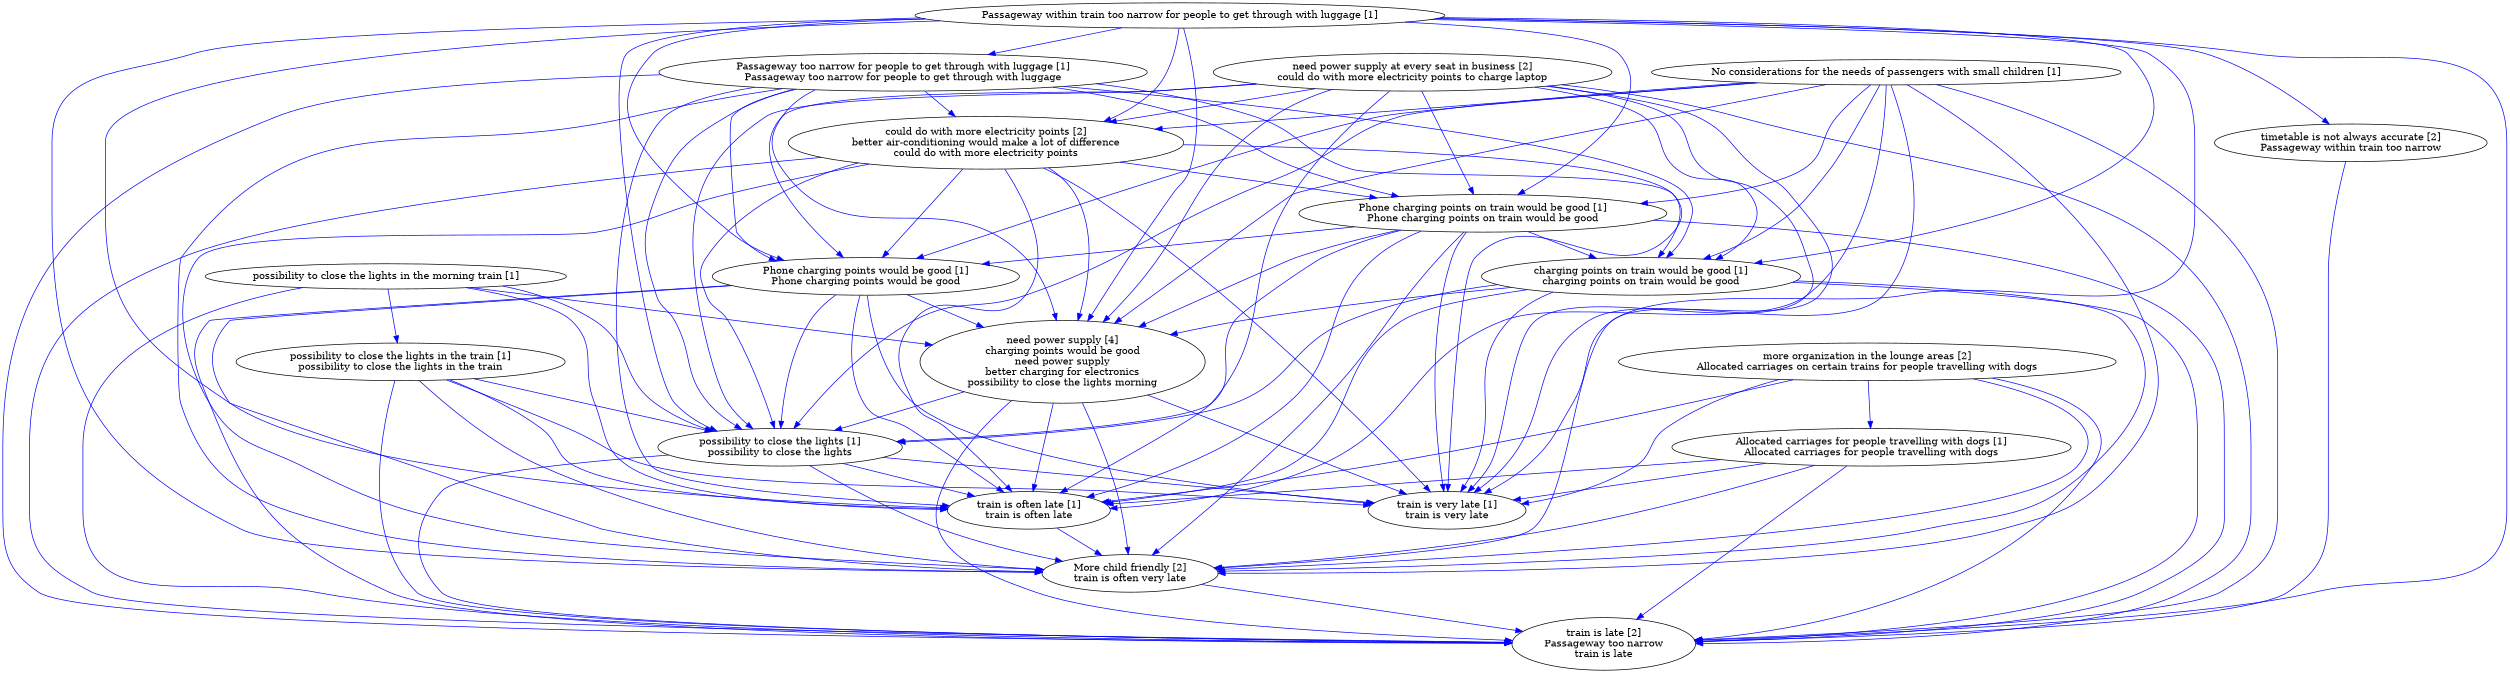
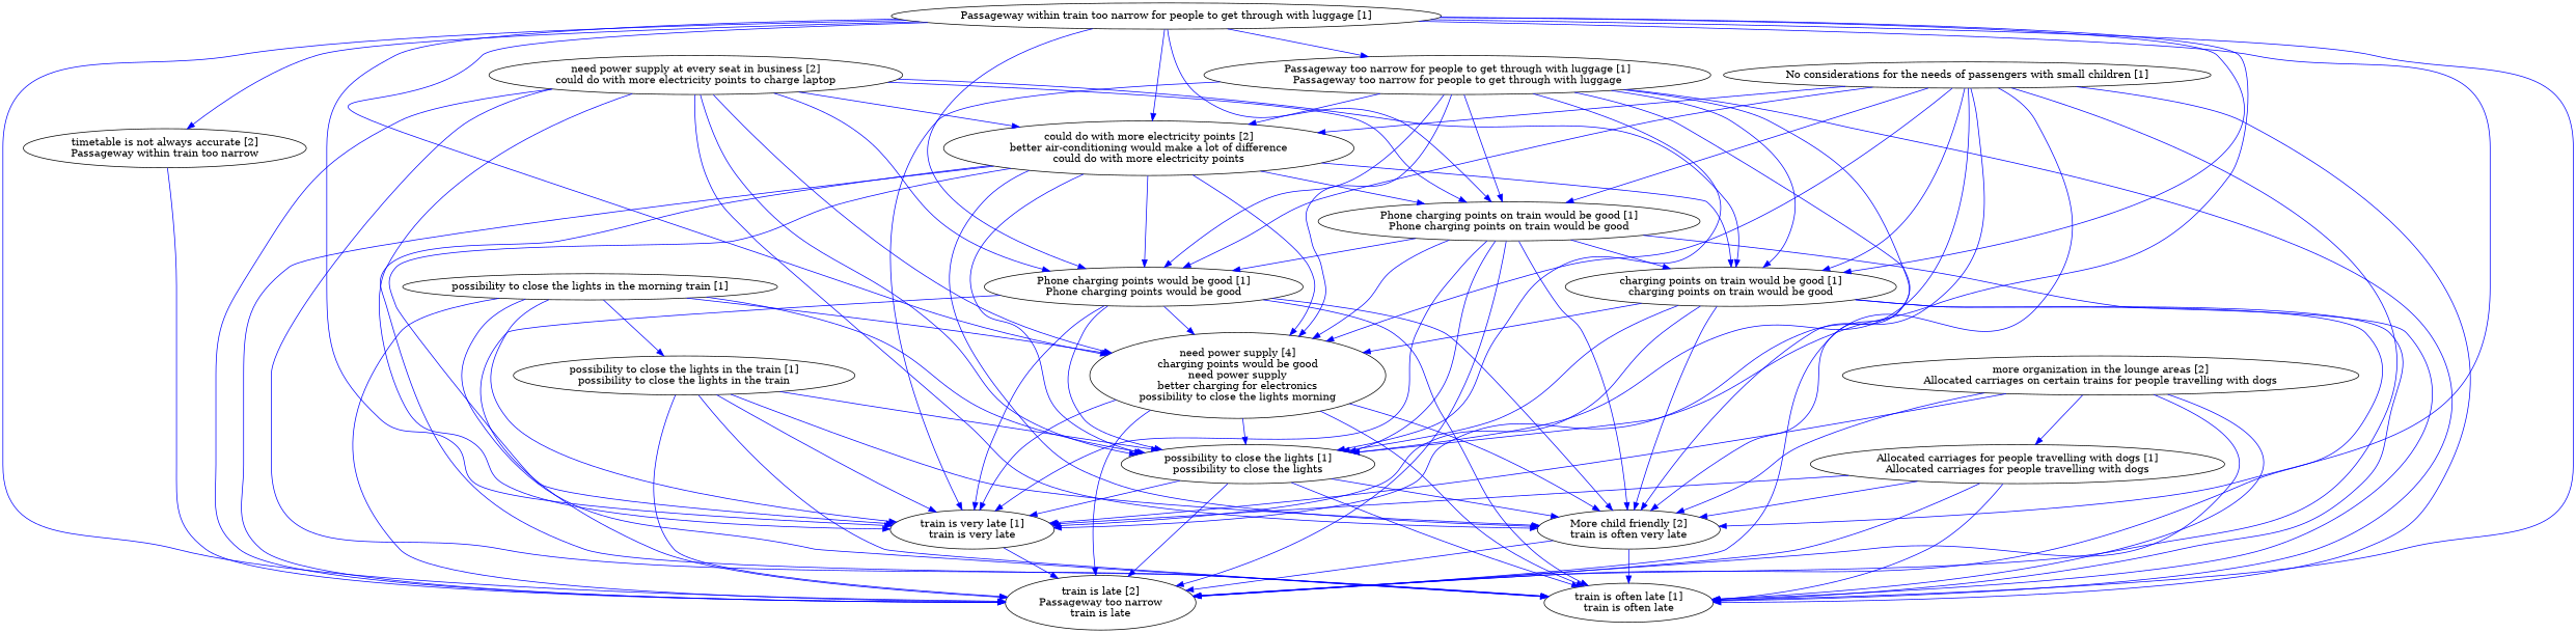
  digraph {
    edge [color=blue]
    "could do with more electricity points [2]\nbetter air-conditioning would make a lot of difference\ncould do with more electricity points"
    "need power supply [4]\ncharging points would be good\nneed power supply\nbetter charging for electronics\npossibility to close the lights morning"
    "More child friendly [2]\ntrain is often very late"
    "train is late [2]\nPassageway too narrow\ntrain is late"
    "Phone charging points on train would be good [1]\nPhone charging points on train would be good"
    "Phone charging points would be good [1]\nPhone charging points would be good"
    "charging points on train would be good [1]\ncharging points on train would be good"
    "possibility to close the lights [1]\npossibility to close the lights"
    "train is often late [1]\ntrain is often late"
    "train is very late [1]\ntrain is very late"
    "timetable is not always accurate [2]\nPassageway within train too narrow"
    "need power supply at every seat in business [2]\ncould do with more electricity points to charge laptop"
    "more organization in the lounge areas [2]\nAllocated carriages on certain trains for people travelling with dogs"
    "Allocated carriages for people travelling with dogs [1]\nAllocated carriages for people travelling with dogs"
    "No considerations for the needs of passengers with small children [1]"
    "Passageway within train too narrow for people to get through with luggage [1]"
    "Passageway too narrow for people to get through with luggage [1]\nPassageway too narrow for people to get through with luggage"
    "possibility to close the lights in the morning train [1]"
    "possibility to close the lights in the train [1]\npossibility to close the lights in the train"
    "could do with more electricity points [2]\nbetter air-conditioning would make a lot of difference\ncould do with more electricity points" -> "need power supply [4]\ncharging points would be good\nneed power supply\nbetter charging for electronics\npossibility to close the lights morning"
    "could do with more electricity points [2]\nbetter air-conditioning would make a lot of difference\ncould do with more electricity points" -> "More child friendly [2]\ntrain is often very late"
    "could do with more electricity points [2]\nbetter air-conditioning would make a lot of difference\ncould do with more electricity points" -> "train is late [2]\nPassageway too narrow\ntrain is late"
    "could do with more electricity points [2]\nbetter air-conditioning would make a lot of difference\ncould do with more electricity points" -> "Phone charging points on train would be good [1]\nPhone charging points on train would be good"
    "could do with more electricity points [2]\nbetter air-conditioning would make a lot of difference\ncould do with more electricity points" -> "Phone charging points would be good [1]\nPhone charging points would be good"
    "could do with more electricity points [2]\nbetter air-conditioning would make a lot of difference\ncould do with more electricity points" -> "charging points on train would be good [1]\ncharging points on train would be good"
    "could do with more electricity points [2]\nbetter air-conditioning would make a lot of difference\ncould do with more electricity points" -> "possibility to close the lights [1]\npossibility to close the lights"
    "could do with more electricity points [2]\nbetter air-conditioning would make a lot of difference\ncould do with more electricity points" -> "train is often late [1]\ntrain is often late"
    "could do with more electricity points [2]\nbetter air-conditioning would make a lot of difference\ncould do with more electricity points" -> "train is very late [1]\ntrain is very late"
    "need power supply [4]\ncharging points would be good\nneed power supply\nbetter charging for electronics\npossibility to close the lights morning" -> "More child friendly [2]\ntrain is often very late"
    "need power supply [4]\ncharging points would be good\nneed power supply\nbetter charging for electronics\npossibility to close the lights morning" -> "train is late [2]\nPassageway too narrow\ntrain is late"
    "need power supply [4]\ncharging points would be good\nneed power supply\nbetter charging for electronics\npossibility to close the lights morning" -> "possibility to close the lights [1]\npossibility to close the lights"
    "need power supply [4]\ncharging points would be good\nneed power supply\nbetter charging for electronics\npossibility to close the lights morning" -> "train is often late [1]\ntrain is often late"
    "need power supply [4]\ncharging points would be good\nneed power supply\nbetter charging for electronics\npossibility to close the lights morning" -> "train is very late [1]\ntrain is very late"
    "More child friendly [2]\ntrain is often very late" -> "train is late [2]\nPassageway too narrow\ntrain is late"
-   "train is often late [1]\ntrain is often late" -> "More child friendly [2]\ntrain is often very late"
+   "More child friendly [2]\ntrain is often very late" -> "train is often late [1]\ntrain is often late"
    "Phone charging points on train would be good [1]\nPhone charging points on train would be good" -> "need power supply [4]\ncharging points would be good\nneed power supply\nbetter charging for electronics\npossibility to close the lights morning"
    "Phone charging points on train would be good [1]\nPhone charging points on train would be good" -> "More child friendly [2]\ntrain is often very late"
    "Phone charging points on train would be good [1]\nPhone charging points on train would be good" -> "train is late [2]\nPassageway too narrow\ntrain is late"
    "Phone charging points on train would be good [1]\nPhone charging points on train would be good" -> "Phone charging points would be good [1]\nPhone charging points would be good"
    "Phone charging points on train would be good [1]\nPhone charging points on train would be good" -> "charging points on train would be good [1]\ncharging points on train would be good"
    "Phone charging points on train would be good [1]\nPhone charging points on train would be good" -> "possibility to close the lights [1]\npossibility to close the lights"
    "Phone charging points on train would be good [1]\nPhone charging points on train would be good" -> "train is often late [1]\ntrain is often late"
    "Phone charging points on train would be good [1]\nPhone charging points on train would be good" -> "train is very late [1]\ntrain is very late"
    "Phone charging points would be good [1]\nPhone charging points would be good" -> "need power supply [4]\ncharging points would be good\nneed power supply\nbetter charging for electronics\npossibility to close the lights morning"
    "Phone charging points would be good [1]\nPhone charging points would be good" -> "More child friendly [2]\ntrain is often very late"
    "Phone charging points would be good [1]\nPhone charging points would be good" -> "train is late [2]\nPassageway too narrow\ntrain is late"
    "Phone charging points would be good [1]\nPhone charging points would be good" -> "possibility to close the lights [1]\npossibility to close the lights"
    "Phone charging points would be good [1]\nPhone charging points would be good" -> "train is often late [1]\ntrain is often late"
    "Phone charging points would be good [1]\nPhone charging points would be good" -> "train is very late [1]\ntrain is very late"
    "charging points on train would be good [1]\ncharging points on train would be good" -> "need power supply [4]\ncharging points would be good\nneed power supply\nbetter charging for electronics\npossibility to close the lights morning"
    "charging points on train would be good [1]\ncharging points on train would be good" -> "More child friendly [2]\ntrain is often very late"
    "charging points on train would be good [1]\ncharging points on train would be good" -> "train is late [2]\nPassageway too narrow\ntrain is late"
    "charging points on train would be good [1]\ncharging points on train would be good" -> "possibility to close the lights [1]\npossibility to close the lights"
    "charging points on train would be good [1]\ncharging points on train would be good" -> "train is often late [1]\ntrain is often late"
    "charging points on train would be good [1]\ncharging points on train would be good" -> "train is very late [1]\ntrain is very late"
    "possibility to close the lights [1]\npossibility to close the lights" -> "More child friendly [2]\ntrain is often very late"
    "possibility to close the lights [1]\npossibility to close the lights" -> "train is late [2]\nPassageway too narrow\ntrain is late"
    "possibility to close the lights [1]\npossibility to close the lights" -> "train is often late [1]\ntrain is often late"
    "possibility to close the lights [1]\npossibility to close the lights" -> "train is very late [1]\ntrain is very late"
+   "train is very late [1]\ntrain is very late" -> "train is late [2]\nPassageway too narrow\ntrain is late"
    "timetable is not always accurate [2]\nPassageway within train too narrow" -> "train is late [2]\nPassageway too narrow\ntrain is late"
    "need power supply at every seat in business [2]\ncould do with more electricity points to charge laptop" -> "could do with more electricity points [2]\nbetter air-conditioning would make a lot of difference\ncould do with more electricity points"
    "need power supply at every seat in business [2]\ncould do with more electricity points to charge laptop" -> "need power supply [4]\ncharging points would be good\nneed power supply\nbetter charging for electronics\npossibility to close the lights morning"
    "need power supply at every seat in business [2]\ncould do with more electricity points to charge laptop" -> "More child friendly [2]\ntrain is often very late"
    "need power supply at every seat in business [2]\ncould do with more electricity points to charge laptop" -> "train is late [2]\nPassageway too narrow\ntrain is late"
    "need power supply at every seat in business [2]\ncould do with more electricity points to charge laptop" -> "Phone charging points on train would be good [1]\nPhone charging points on train would be good"
    "need power supply at every seat in business [2]\ncould do with more electricity points to charge laptop" -> "Phone charging points would be good [1]\nPhone charging points would be good"
    "need power supply at every seat in business [2]\ncould do with more electricity points to charge laptop" -> "charging points on train would be good [1]\ncharging points on train would be good"
    "need power supply at every seat in business [2]\ncould do with more electricity points to charge laptop" -> "possibility to close the lights [1]\npossibility to close the lights"
    "need power supply at every seat in business [2]\ncould do with more electricity points to charge laptop" -> "train is often late [1]\ntrain is often late"
    "need power supply at every seat in business [2]\ncould do with more electricity points to charge laptop" -> "train is very late [1]\ntrain is very late"
    "more organization in the lounge areas [2]\nAllocated carriages on certain trains for people travelling with dogs" -> "More child friendly [2]\ntrain is often very late"
    "more organization in the lounge areas [2]\nAllocated carriages on certain trains for people travelling with dogs" -> "train is late [2]\nPassageway too narrow\ntrain is late"
    "more organization in the lounge areas [2]\nAllocated carriages on certain trains for people travelling with dogs" -> "train is often late [1]\ntrain is often late"
    "more organization in the lounge areas [2]\nAllocated carriages on certain trains for people travelling with dogs" -> "train is very late [1]\ntrain is very late"
    "more organization in the lounge areas [2]\nAllocated carriages on certain trains for people travelling with dogs" -> "Allocated carriages for people travelling with dogs [1]\nAllocated carriages for people travelling with dogs"
    "Allocated carriages for people travelling with dogs [1]\nAllocated carriages for people travelling with dogs" -> "More child friendly [2]\ntrain is often very late"
    "Allocated carriages for people travelling with dogs [1]\nAllocated carriages for people travelling with dogs" -> "train is late [2]\nPassageway too narrow\ntrain is late"
    "Allocated carriages for people travelling with dogs [1]\nAllocated carriages for people travelling with dogs" -> "train is often late [1]\ntrain is often late"
    "Allocated carriages for people travelling with dogs [1]\nAllocated carriages for people travelling with dogs" -> "train is very late [1]\ntrain is very late"
    "No considerations for the needs of passengers with small children [1]" -> "could do with more electricity points [2]\nbetter air-conditioning would make a lot of difference\ncould do with more electricity points"
    "No considerations for the needs of passengers with small children [1]" -> "need power supply [4]\ncharging points would be good\nneed power supply\nbetter charging for electronics\npossibility to close the lights morning"
    "No considerations for the needs of passengers with small children [1]" -> "More child friendly [2]\ntrain is often very late"
    "No considerations for the needs of passengers with small children [1]" -> "train is late [2]\nPassageway too narrow\ntrain is late"
    "No considerations for the needs of passengers with small children [1]" -> "Phone charging points on train would be good [1]\nPhone charging points on train would be good"
    "No considerations for the needs of passengers with small children [1]" -> "Phone charging points would be good [1]\nPhone charging points would be good"
    "No considerations for the needs of passengers with small children [1]" -> "charging points on train would be good [1]\ncharging points on train would be good"
    "No considerations for the needs of passengers with small children [1]" -> "possibility to close the lights [1]\npossibility to close the lights"
    "No considerations for the needs of passengers with small children [1]" -> "train is often late [1]\ntrain is often late"
    "No considerations for the needs of passengers with small children [1]" -> "train is very late [1]\ntrain is very late"
    "Passageway within train too narrow for people to get through with luggage [1]" -> "could do with more electricity points [2]\nbetter air-conditioning would make a lot of difference\ncould do with more electricity points"
    "Passageway within train too narrow for people to get through with luggage [1]" -> "need power supply [4]\ncharging points would be good\nneed power supply\nbetter charging for electronics\npossibility to close the lights morning"
    "Passageway within train too narrow for people to get through with luggage [1]" -> "More child friendly [2]\ntrain is often very late"
    "Passageway within train too narrow for people to get through with luggage [1]" -> "train is late [2]\nPassageway too narrow\ntrain is late"
    "Passageway within train too narrow for people to get through with luggage [1]" -> "Phone charging points on train would be good [1]\nPhone charging points on train would be good"
    "Passageway within train too narrow for people to get through with luggage [1]" -> "Phone charging points would be good [1]\nPhone charging points would be good"
    "Passageway within train too narrow for people to get through with luggage [1]" -> "charging points on train would be good [1]\ncharging points on train would be good"
    "Passageway within train too narrow for people to get through with luggage [1]" -> "possibility to close the lights [1]\npossibility to close the lights"
    "Passageway within train too narrow for people to get through with luggage [1]" -> "train is often late [1]\ntrain is often late"
    "Passageway within train too narrow for people to get through with luggage [1]" -> "train is very late [1]\ntrain is very late"
    "Passageway within train too narrow for people to get through with luggage [1]" -> "timetable is not always accurate [2]\nPassageway within train too narrow"
    "Passageway within train too narrow for people to get through with luggage [1]" -> "Passageway too narrow for people to get through with luggage [1]\nPassageway too narrow for people to get through with luggage"
    "Passageway too narrow for people to get through with luggage [1]\nPassageway too narrow for people to get through with luggage" -> "could do with more electricity points [2]\nbetter air-conditioning would make a lot of difference\ncould do with more electricity points"
    "Passageway too narrow for people to get through with luggage [1]\nPassageway too narrow for people to get through with luggage" -> "need power supply [4]\ncharging points would be good\nneed power supply\nbetter charging for electronics\npossibility to close the lights morning"
    "Passageway too narrow for people to get through with luggage [1]\nPassageway too narrow for people to get through with luggage" -> "More child friendly [2]\ntrain is often very late"
    "Passageway too narrow for people to get through with luggage [1]\nPassageway too narrow for people to get through with luggage" -> "train is late [2]\nPassageway too narrow\ntrain is late"
    "Passageway too narrow for people to get through with luggage [1]\nPassageway too narrow for people to get through with luggage" -> "Phone charging points on train would be good [1]\nPhone charging points on train would be good"
    "Passageway too narrow for people to get through with luggage [1]\nPassageway too narrow for people to get through with luggage" -> "Phone charging points would be good [1]\nPhone charging points would be good"
    "Passageway too narrow for people to get through with luggage [1]\nPassageway too narrow for people to get through with luggage" -> "charging points on train would be good [1]\ncharging points on train would be good"
    "Passageway too narrow for people to get through with luggage [1]\nPassageway too narrow for people to get through with luggage" -> "possibility to close the lights [1]\npossibility to close the lights"
    "Passageway too narrow for people to get through with luggage [1]\nPassageway too narrow for people to get through with luggage" -> "train is often late [1]\ntrain is often late"
    "Passageway too narrow for people to get through with luggage [1]\nPassageway too narrow for people to get through with luggage" -> "train is very late [1]\ntrain is very late"
    "possibility to close the lights in the morning train [1]" -> "need power supply [4]\ncharging points would be good\nneed power supply\nbetter charging for electronics\npossibility to close the lights morning"
    "possibility to close the lights in the morning train [1]" -> "train is late [2]\nPassageway too narrow\ntrain is late"
    "possibility to close the lights in the morning train [1]" -> "possibility to close the lights [1]\npossibility to close the lights"
    "possibility to close the lights in the morning train [1]" -> "train is often late [1]\ntrain is often late"
+   "possibility to close the lights in the morning train [1]" -> "train is very late [1]\ntrain is very late"
    "possibility to close the lights in the morning train [1]" -> "possibility to close the lights in the train [1]\npossibility to close the lights in the train"
    "possibility to close the lights in the train [1]\npossibility to close the lights in the train" -> "More child friendly [2]\ntrain is often very late"
    "possibility to close the lights in the train [1]\npossibility to close the lights in the train" -> "train is late [2]\nPassageway too narrow\ntrain is late"
    "possibility to close the lights in the train [1]\npossibility to close the lights in the train" -> "possibility to close the lights [1]\npossibility to close the lights"
    "possibility to close the lights in the train [1]\npossibility to close the lights in the train" -> "train is often late [1]\ntrain is often late"
    "possibility to close the lights in the train [1]\npossibility to close the lights in the train" -> "train is very late [1]\ntrain is very late"
  }
